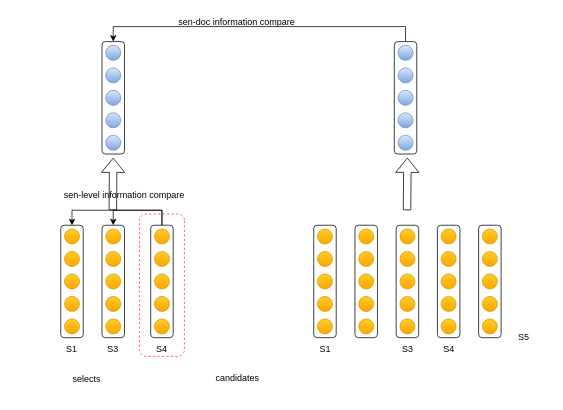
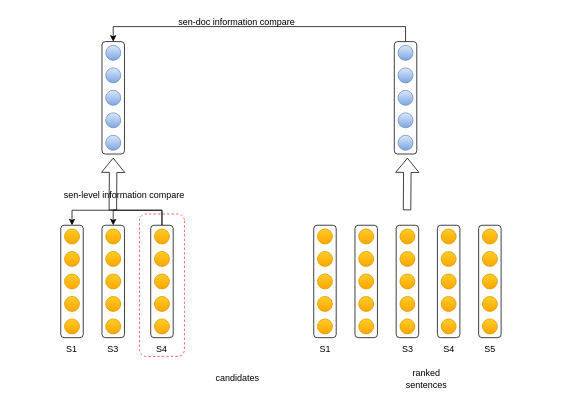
  <mxCell id="0" />
  <mxCell id="1" parent="0" />
  <mxCell id="2" value="" style="rounded=1;whiteSpace=wrap;html=1;fillColor=none;gradientColor=none;direction=south;dashed=1;strokeColor=#FF3333;" vertex="1" parent="1"><mxGeometry x="185" y="285" width="60" height="190" as="geometry" /></mxCell>
  <mxCell id="3" value="S1" style="text;html=1;strokeColor=none;fillColor=none;align=center;verticalAlign=middle;whiteSpace=wrap;rounded=0;" vertex="1" parent="1"><mxGeometry x="412.5" y="455" width="40" height="20" as="geometry" /></mxCell>
  <mxCell id="4" value="" style="rounded=1;whiteSpace=wrap;html=1;rotation=90;" vertex="1" parent="1"><mxGeometry x="357.5" y="360" width="150" height="30" as="geometry" /></mxCell>
  <mxCell id="5" value="" style="ellipse;whiteSpace=wrap;html=1;aspect=fixed;gradientColor=#ffa500;fillColor=#ffcd28;strokeColor=#d79b00;" vertex="1" parent="1"><mxGeometry x="422.5" y="305" width="20" height="20" as="geometry" /></mxCell>
  <mxCell id="6" value="" style="ellipse;whiteSpace=wrap;html=1;aspect=fixed;gradientColor=#ffa500;fillColor=#ffcd28;strokeColor=#d79b00;" vertex="1" parent="1"><mxGeometry x="422.5" y="335" width="20" height="20" as="geometry" /></mxCell>
  <mxCell id="7" value="" style="ellipse;whiteSpace=wrap;html=1;aspect=fixed;gradientColor=#ffa500;fillColor=#ffcd28;strokeColor=#d79b00;" vertex="1" parent="1"><mxGeometry x="422.5" y="395" width="20" height="20" as="geometry" /></mxCell>
  <mxCell id="8" value="" style="ellipse;whiteSpace=wrap;html=1;aspect=fixed;gradientColor=#ffa500;fillColor=#ffcd28;strokeColor=#d79b00;" vertex="1" parent="1"><mxGeometry x="422.5" y="425" width="20" height="20" as="geometry" /></mxCell>
  <mxCell id="9" value="" style="ellipse;whiteSpace=wrap;html=1;aspect=fixed;gradientColor=#ffa500;fillColor=#ffcd28;strokeColor=#d79b00;" vertex="1" parent="1"><mxGeometry x="422.5" y="365" width="20" height="20" as="geometry" /></mxCell>
  <mxCell id="10" value="" style="rounded=1;whiteSpace=wrap;html=1;rotation=90;" vertex="1" parent="1"><mxGeometry x="412.5" y="360" width="150" height="30" as="geometry" /></mxCell>
  <mxCell id="11" value="" style="ellipse;whiteSpace=wrap;html=1;aspect=fixed;gradientColor=#ffa500;fillColor=#ffcd28;strokeColor=#d79b00;" vertex="1" parent="1"><mxGeometry x="477.5" y="305" width="20" height="20" as="geometry" /></mxCell>
  <mxCell id="12" value="" style="ellipse;whiteSpace=wrap;html=1;aspect=fixed;gradientColor=#ffa500;fillColor=#ffcd28;strokeColor=#d79b00;" vertex="1" parent="1"><mxGeometry x="477.5" y="335" width="20" height="20" as="geometry" /></mxCell>
  <mxCell id="13" value="" style="ellipse;whiteSpace=wrap;html=1;aspect=fixed;gradientColor=#ffa500;fillColor=#ffcd28;strokeColor=#d79b00;" vertex="1" parent="1"><mxGeometry x="477.5" y="395" width="20" height="20" as="geometry" /></mxCell>
  <mxCell id="14" value="" style="ellipse;whiteSpace=wrap;html=1;aspect=fixed;gradientColor=#ffa500;fillColor=#ffcd28;strokeColor=#d79b00;" vertex="1" parent="1"><mxGeometry x="477.5" y="425" width="20" height="20" as="geometry" /></mxCell>
  <mxCell id="15" value="" style="ellipse;whiteSpace=wrap;html=1;aspect=fixed;gradientColor=#ffa500;fillColor=#ffcd28;strokeColor=#d79b00;" vertex="1" parent="1"><mxGeometry x="477.5" y="365" width="20" height="20" as="geometry" /></mxCell>
  <mxCell id="16" value="S3" style="text;html=1;strokeColor=none;fillColor=none;align=center;verticalAlign=middle;whiteSpace=wrap;rounded=0;" vertex="1" parent="1"><mxGeometry x="522.5" y="455" width="40" height="20" as="geometry" /></mxCell>
  <mxCell id="17" value="" style="rounded=1;whiteSpace=wrap;html=1;rotation=90;" vertex="1" parent="1"><mxGeometry x="467.5" y="360" width="150" height="30" as="geometry" /></mxCell>
  <mxCell id="18" value="" style="ellipse;whiteSpace=wrap;html=1;aspect=fixed;gradientColor=#ffa500;fillColor=#ffcd28;strokeColor=#d79b00;" vertex="1" parent="1"><mxGeometry x="532.5" y="305" width="20" height="20" as="geometry" /></mxCell>
  <mxCell id="19" value="" style="ellipse;whiteSpace=wrap;html=1;aspect=fixed;gradientColor=#ffa500;fillColor=#ffcd28;strokeColor=#d79b00;" vertex="1" parent="1"><mxGeometry x="532.5" y="335" width="20" height="20" as="geometry" /></mxCell>
  <mxCell id="20" value="" style="ellipse;whiteSpace=wrap;html=1;aspect=fixed;gradientColor=#ffa500;fillColor=#ffcd28;strokeColor=#d79b00;" vertex="1" parent="1"><mxGeometry x="532.5" y="395" width="20" height="20" as="geometry" /></mxCell>
  <mxCell id="21" value="" style="ellipse;whiteSpace=wrap;html=1;aspect=fixed;gradientColor=#ffa500;fillColor=#ffcd28;strokeColor=#d79b00;" vertex="1" parent="1"><mxGeometry x="532.5" y="425" width="20" height="20" as="geometry" /></mxCell>
  <mxCell id="22" value="" style="ellipse;whiteSpace=wrap;html=1;aspect=fixed;gradientColor=#ffa500;fillColor=#ffcd28;strokeColor=#d79b00;" vertex="1" parent="1"><mxGeometry x="532.5" y="365" width="20" height="20" as="geometry" /></mxCell>
  <mxCell id="23" value="S4" style="text;html=1;strokeColor=none;fillColor=none;align=center;verticalAlign=middle;whiteSpace=wrap;rounded=0;" vertex="1" parent="1"><mxGeometry x="195" y="455" width="40" height="20" as="geometry" /></mxCell>
  <mxCell id="24" style="edgeStyle=orthogonalEdgeStyle;rounded=0;orthogonalLoop=1;jettySize=auto;html=1;exitX=0;exitY=0.5;exitDx=0;exitDy=0;entryX=0;entryY=0.5;entryDx=0;entryDy=0;" edge="1" parent="1" source="26" target="48"><mxGeometry relative="1" as="geometry" /></mxCell>
  <mxCell id="25" style="edgeStyle=orthogonalEdgeStyle;rounded=0;orthogonalLoop=1;jettySize=auto;html=1;exitX=0;exitY=0.5;exitDx=0;exitDy=0;entryX=0;entryY=0.5;entryDx=0;entryDy=0;" edge="1" parent="1" source="26" target="41"><mxGeometry relative="1" as="geometry" /></mxCell>
  <mxCell id="26" value="" style="rounded=1;whiteSpace=wrap;html=1;rotation=90;" vertex="1" parent="1"><mxGeometry x="140" y="360" width="150" height="30" as="geometry" /></mxCell>
  <mxCell id="27" value="" style="ellipse;whiteSpace=wrap;html=1;aspect=fixed;gradientColor=#ffa500;fillColor=#ffcd28;strokeColor=#d79b00;" vertex="1" parent="1"><mxGeometry x="205" y="305" width="20" height="20" as="geometry" /></mxCell>
  <mxCell id="28" value="" style="ellipse;whiteSpace=wrap;html=1;aspect=fixed;gradientColor=#ffa500;fillColor=#ffcd28;strokeColor=#d79b00;" vertex="1" parent="1"><mxGeometry x="205" y="335" width="20" height="20" as="geometry" /></mxCell>
  <mxCell id="29" value="" style="ellipse;whiteSpace=wrap;html=1;aspect=fixed;gradientColor=#ffa500;fillColor=#ffcd28;strokeColor=#d79b00;" vertex="1" parent="1"><mxGeometry x="205" y="395" width="20" height="20" as="geometry" /></mxCell>
  <mxCell id="30" value="" style="ellipse;whiteSpace=wrap;html=1;aspect=fixed;gradientColor=#ffa500;fillColor=#ffcd28;strokeColor=#d79b00;" vertex="1" parent="1"><mxGeometry x="205" y="425" width="20" height="20" as="geometry" /></mxCell>
  <mxCell id="31" value="" style="ellipse;whiteSpace=wrap;html=1;aspect=fixed;gradientColor=#ffa500;fillColor=#ffcd28;strokeColor=#d79b00;" vertex="1" parent="1"><mxGeometry x="205" y="365" width="20" height="20" as="geometry" /></mxCell>
- <mxCell id="32" value="S5" style="text;html=1;strokeColor=none;fillColor=none;align=center;verticalAlign=middle;whiteSpace=wrap;rounded=0;" vertex="1" parent="1"><mxGeometry x="677.5" y="440" width="40" height="20" as="geometry" /></mxCell>
+ <mxCell id="32" value="S5" style="text;html=1;strokeColor=none;fillColor=none;align=center;verticalAlign=middle;whiteSpace=wrap;rounded=0;" vertex="1" parent="1"><mxGeometry x="632.5" y="455" width="40" height="20" as="geometry" /></mxCell>
  <mxCell id="33" value="" style="rounded=1;whiteSpace=wrap;html=1;rotation=90;" vertex="1" parent="1"><mxGeometry x="577.5" y="360" width="150" height="30" as="geometry" /></mxCell>
  <mxCell id="34" value="" style="ellipse;whiteSpace=wrap;html=1;aspect=fixed;gradientColor=#ffa500;fillColor=#ffcd28;strokeColor=#d79b00;" vertex="1" parent="1"><mxGeometry x="642.5" y="305" width="20" height="20" as="geometry" /></mxCell>
  <mxCell id="35" value="" style="ellipse;whiteSpace=wrap;html=1;aspect=fixed;gradientColor=#ffa500;fillColor=#ffcd28;strokeColor=#d79b00;" vertex="1" parent="1"><mxGeometry x="642.5" y="335" width="20" height="20" as="geometry" /></mxCell>
  <mxCell id="36" value="" style="ellipse;whiteSpace=wrap;html=1;aspect=fixed;gradientColor=#ffa500;fillColor=#ffcd28;strokeColor=#d79b00;" vertex="1" parent="1"><mxGeometry x="642.5" y="395" width="20" height="20" as="geometry" /></mxCell>
  <mxCell id="37" value="" style="ellipse;whiteSpace=wrap;html=1;aspect=fixed;gradientColor=#ffa500;fillColor=#ffcd28;strokeColor=#d79b00;" vertex="1" parent="1"><mxGeometry x="642.5" y="425" width="20" height="20" as="geometry" /></mxCell>
  <mxCell id="38" value="" style="ellipse;whiteSpace=wrap;html=1;aspect=fixed;gradientColor=#ffa500;fillColor=#ffcd28;strokeColor=#d79b00;" vertex="1" parent="1"><mxGeometry x="642.5" y="365" width="20" height="20" as="geometry" /></mxCell>
+ <mxCell id="39" value="ranked sentences" style="text;html=1;strokeColor=none;fillColor=none;align=center;verticalAlign=middle;whiteSpace=wrap;rounded=0;" vertex="1" parent="1"><mxGeometry x="522.5" y="485" width="90" height="40" as="geometry" /></mxCell>
  <mxCell id="40" value="S1" style="text;html=1;strokeColor=none;fillColor=none;align=center;verticalAlign=middle;whiteSpace=wrap;rounded=0;" vertex="1" parent="1"><mxGeometry x="75" y="455" width="40" height="20" as="geometry" /></mxCell>
  <mxCell id="41" value="" style="rounded=1;whiteSpace=wrap;html=1;rotation=90;" vertex="1" parent="1"><mxGeometry x="20" y="360" width="150" height="30" as="geometry" /></mxCell>
  <mxCell id="42" value="" style="ellipse;whiteSpace=wrap;html=1;aspect=fixed;gradientColor=#ffa500;fillColor=#ffcd28;strokeColor=#d79b00;" vertex="1" parent="1"><mxGeometry x="85" y="305" width="20" height="20" as="geometry" /></mxCell>
  <mxCell id="43" value="" style="ellipse;whiteSpace=wrap;html=1;aspect=fixed;gradientColor=#ffa500;fillColor=#ffcd28;strokeColor=#d79b00;" vertex="1" parent="1"><mxGeometry x="85" y="335" width="20" height="20" as="geometry" /></mxCell>
  <mxCell id="44" value="" style="ellipse;whiteSpace=wrap;html=1;aspect=fixed;gradientColor=#ffa500;fillColor=#ffcd28;strokeColor=#d79b00;" vertex="1" parent="1"><mxGeometry x="85" y="395" width="20" height="20" as="geometry" /></mxCell>
  <mxCell id="45" value="" style="ellipse;whiteSpace=wrap;html=1;aspect=fixed;gradientColor=#ffa500;fillColor=#ffcd28;strokeColor=#d79b00;" vertex="1" parent="1"><mxGeometry x="85" y="425" width="20" height="20" as="geometry" /></mxCell>
  <mxCell id="46" value="" style="ellipse;whiteSpace=wrap;html=1;aspect=fixed;gradientColor=#ffa500;fillColor=#ffcd28;strokeColor=#d79b00;" vertex="1" parent="1"><mxGeometry x="85" y="365" width="20" height="20" as="geometry" /></mxCell>
  <mxCell id="47" value="S3" style="text;html=1;strokeColor=none;fillColor=none;align=center;verticalAlign=middle;whiteSpace=wrap;rounded=0;" vertex="1" parent="1"><mxGeometry x="130" y="455" width="40" height="20" as="geometry" /></mxCell>
  <mxCell id="48" value="" style="rounded=1;whiteSpace=wrap;html=1;rotation=90;" vertex="1" parent="1"><mxGeometry x="75" y="360" width="150" height="30" as="geometry" /></mxCell>
  <mxCell id="49" value="" style="ellipse;whiteSpace=wrap;html=1;aspect=fixed;gradientColor=#ffa500;fillColor=#ffcd28;strokeColor=#d79b00;" vertex="1" parent="1"><mxGeometry x="140" y="305" width="20" height="20" as="geometry" /></mxCell>
  <mxCell id="50" value="" style="ellipse;whiteSpace=wrap;html=1;aspect=fixed;gradientColor=#ffa500;fillColor=#ffcd28;strokeColor=#d79b00;" vertex="1" parent="1"><mxGeometry x="140" y="335" width="20" height="20" as="geometry" /></mxCell>
  <mxCell id="51" value="" style="ellipse;whiteSpace=wrap;html=1;aspect=fixed;gradientColor=#ffa500;fillColor=#ffcd28;strokeColor=#d79b00;" vertex="1" parent="1"><mxGeometry x="140" y="395" width="20" height="20" as="geometry" /></mxCell>
  <mxCell id="52" value="" style="ellipse;whiteSpace=wrap;html=1;aspect=fixed;gradientColor=#ffa500;fillColor=#ffcd28;strokeColor=#d79b00;" vertex="1" parent="1"><mxGeometry x="140" y="425" width="20" height="20" as="geometry" /></mxCell>
  <mxCell id="53" value="" style="ellipse;whiteSpace=wrap;html=1;aspect=fixed;gradientColor=#ffa500;fillColor=#ffcd28;strokeColor=#d79b00;" vertex="1" parent="1"><mxGeometry x="140" y="365" width="20" height="20" as="geometry" /></mxCell>
- <mxCell id="54" value="selects" style="text;html=1;strokeColor=none;fillColor=none;align=center;verticalAlign=middle;whiteSpace=wrap;rounded=0;" vertex="1" parent="1"><mxGeometry x="70" y="485" width="90" height="40" as="geometry" /></mxCell>
  <mxCell id="55" value="" style="rounded=1;whiteSpace=wrap;html=1;rotation=90;" vertex="1" parent="1"><mxGeometry x="75" y="115" width="150" height="30" as="geometry" /></mxCell>
  <mxCell id="56" value="" style="ellipse;whiteSpace=wrap;html=1;aspect=fixed;gradientColor=#7ea6e0;fillColor=#dae8fc;strokeColor=#6c8ebf;" vertex="1" parent="1"><mxGeometry x="140" y="60" width="20" height="20" as="geometry" /></mxCell>
  <mxCell id="57" value="" style="ellipse;whiteSpace=wrap;html=1;aspect=fixed;gradientColor=#7ea6e0;fillColor=#dae8fc;strokeColor=#6c8ebf;" vertex="1" parent="1"><mxGeometry x="140" y="90" width="20" height="20" as="geometry" /></mxCell>
  <mxCell id="58" value="" style="ellipse;whiteSpace=wrap;html=1;aspect=fixed;gradientColor=#7ea6e0;fillColor=#dae8fc;strokeColor=#6c8ebf;" vertex="1" parent="1"><mxGeometry x="140" y="150" width="20" height="20" as="geometry" /></mxCell>
  <mxCell id="59" value="" style="ellipse;whiteSpace=wrap;html=1;aspect=fixed;gradientColor=#7ea6e0;fillColor=#dae8fc;strokeColor=#6c8ebf;" vertex="1" parent="1"><mxGeometry x="140" y="180" width="20" height="20" as="geometry" /></mxCell>
  <mxCell id="60" value="" style="ellipse;whiteSpace=wrap;html=1;aspect=fixed;gradientColor=#7ea6e0;fillColor=#dae8fc;strokeColor=#6c8ebf;" vertex="1" parent="1"><mxGeometry x="140" y="120" width="20" height="20" as="geometry" /></mxCell>
  <mxCell id="61" style="edgeStyle=orthogonalEdgeStyle;rounded=0;orthogonalLoop=1;jettySize=auto;html=1;exitX=0;exitY=0.5;exitDx=0;exitDy=0;entryX=0;entryY=0.5;entryDx=0;entryDy=0;" edge="1" parent="1" source="62" target="55"><mxGeometry relative="1" as="geometry" /></mxCell>
  <mxCell id="62" value="" style="rounded=1;whiteSpace=wrap;html=1;rotation=90;" vertex="1" parent="1"><mxGeometry x="465" y="115" width="150" height="30" as="geometry" /></mxCell>
  <mxCell id="63" value="" style="ellipse;whiteSpace=wrap;html=1;aspect=fixed;gradientColor=#7ea6e0;fillColor=#dae8fc;strokeColor=#6c8ebf;" vertex="1" parent="1"><mxGeometry x="530" y="60" width="20" height="20" as="geometry" /></mxCell>
  <mxCell id="64" value="" style="ellipse;whiteSpace=wrap;html=1;aspect=fixed;gradientColor=#7ea6e0;fillColor=#dae8fc;strokeColor=#6c8ebf;" vertex="1" parent="1"><mxGeometry x="530" y="90" width="20" height="20" as="geometry" /></mxCell>
  <mxCell id="65" value="" style="ellipse;whiteSpace=wrap;html=1;aspect=fixed;gradientColor=#7ea6e0;fillColor=#dae8fc;strokeColor=#6c8ebf;" vertex="1" parent="1"><mxGeometry x="530" y="150" width="20" height="20" as="geometry" /></mxCell>
  <mxCell id="66" value="" style="ellipse;whiteSpace=wrap;html=1;aspect=fixed;gradientColor=#7ea6e0;fillColor=#dae8fc;strokeColor=#6c8ebf;" vertex="1" parent="1"><mxGeometry x="530" y="180" width="20" height="20" as="geometry" /></mxCell>
  <mxCell id="67" value="" style="ellipse;whiteSpace=wrap;html=1;aspect=fixed;gradientColor=#7ea6e0;fillColor=#dae8fc;strokeColor=#6c8ebf;" vertex="1" parent="1"><mxGeometry x="530" y="120" width="20" height="20" as="geometry" /></mxCell>
  <mxCell id="68" value="candidates" style="text;html=1;" vertex="1" parent="1"><mxGeometry x="285" y="490" width="80" height="30" as="geometry" /></mxCell>
  <mxCell id="69" value="S4" style="text;html=1;strokeColor=none;fillColor=none;align=center;verticalAlign=middle;whiteSpace=wrap;rounded=0;" vertex="1" parent="1"><mxGeometry x="577.5" y="455" width="40" height="20" as="geometry" /></mxCell>
  <mxCell id="70" value="" style="rounded=1;whiteSpace=wrap;html=1;rotation=90;" vertex="1" parent="1"><mxGeometry x="522.5" y="360" width="150" height="30" as="geometry" /></mxCell>
  <mxCell id="71" value="" style="ellipse;whiteSpace=wrap;html=1;aspect=fixed;gradientColor=#ffa500;fillColor=#ffcd28;strokeColor=#d79b00;" vertex="1" parent="1"><mxGeometry x="587.5" y="305" width="20" height="20" as="geometry" /></mxCell>
  <mxCell id="72" value="" style="ellipse;whiteSpace=wrap;html=1;aspect=fixed;gradientColor=#ffa500;fillColor=#ffcd28;strokeColor=#d79b00;" vertex="1" parent="1"><mxGeometry x="587.5" y="335" width="20" height="20" as="geometry" /></mxCell>
  <mxCell id="73" value="" style="ellipse;whiteSpace=wrap;html=1;aspect=fixed;gradientColor=#ffa500;fillColor=#ffcd28;strokeColor=#d79b00;" vertex="1" parent="1"><mxGeometry x="587.5" y="395" width="20" height="20" as="geometry" /></mxCell>
  <mxCell id="74" value="" style="ellipse;whiteSpace=wrap;html=1;aspect=fixed;gradientColor=#ffa500;fillColor=#ffcd28;strokeColor=#d79b00;" vertex="1" parent="1"><mxGeometry x="587.5" y="425" width="20" height="20" as="geometry" /></mxCell>
  <mxCell id="75" value="" style="ellipse;whiteSpace=wrap;html=1;aspect=fixed;gradientColor=#ffa500;fillColor=#ffcd28;strokeColor=#d79b00;" vertex="1" parent="1"><mxGeometry x="587.5" y="365" width="20" height="20" as="geometry" /></mxCell>
  <mxCell id="76" value="sen-level information compare" style="text;html=1;strokeColor=none;fillColor=none;align=center;verticalAlign=middle;whiteSpace=wrap;rounded=0;dashed=1;" vertex="1" parent="1"><mxGeometry x="80" y="250" width="170" height="20" as="geometry" /></mxCell>
  <mxCell id="77" value="" style="shape=flexArrow;endArrow=classic;html=1;" edge="1" parent="1"><mxGeometry width="50" height="50" relative="1" as="geometry"><mxPoint x="149.5" y="280" as="sourcePoint" /><mxPoint x="150" y="210" as="targetPoint" /></mxGeometry></mxCell>
  <mxCell id="78" value="" style="shape=flexArrow;endArrow=classic;html=1;" edge="1" parent="1"><mxGeometry width="50" height="50" relative="1" as="geometry"><mxPoint x="542" y="280" as="sourcePoint" /><mxPoint x="542.5" y="210" as="targetPoint" /></mxGeometry></mxCell>
  <mxCell id="79" value="sen-doc information compare" style="text;html=1;strokeColor=none;fillColor=none;align=center;verticalAlign=middle;whiteSpace=wrap;rounded=0;dashed=1;" vertex="1" parent="1"><mxGeometry x="230" y="20" width="170" height="20" as="geometry" /></mxCell>
